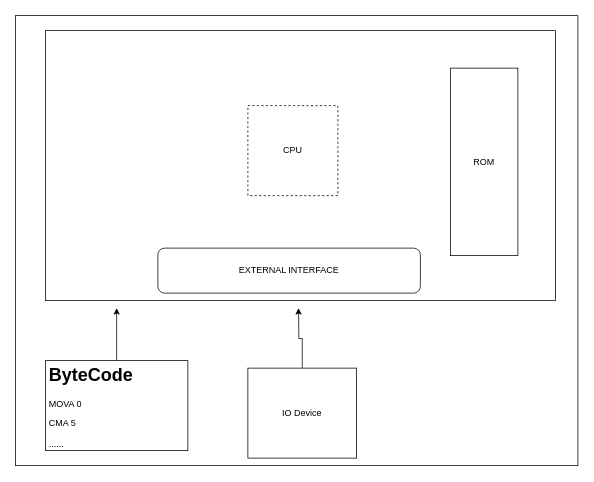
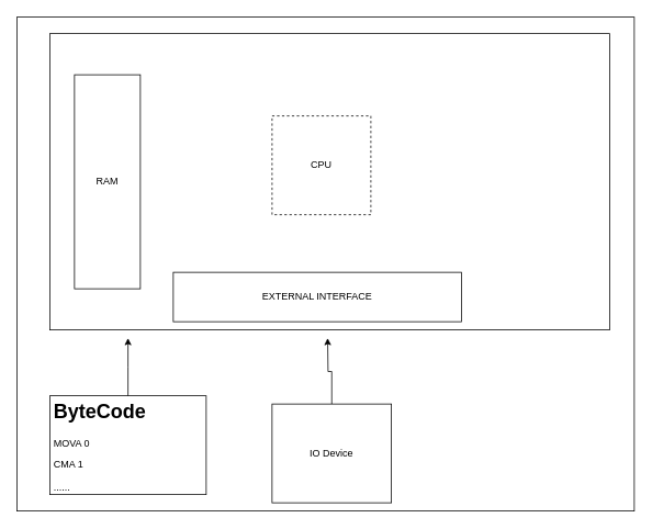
  <mxCell id="0" />
  <mxCell id="1" parent="0" />
  <mxCell id="2" value="" style="rounded=0;whiteSpace=wrap;html=1;" parent="1" vertex="1"><mxGeometry x="60" y="40" width="680" height="360" as="geometry" /></mxCell>
  <mxCell id="3" value="CPU" style="whiteSpace=wrap;html=1;aspect=fixed;dashed=1;" parent="1" vertex="1"><mxGeometry x="330" y="140" width="120" height="120" as="geometry" /></mxCell>
- <mxCell id="5" value="ROM" style="rounded=0;whiteSpace=wrap;html=1;" parent="1" vertex="1"><mxGeometry x="600" y="90" width="90" height="250" as="geometry" /></mxCell>
- <mxCell id="6" value="EXTERNAL INTERFACE" style="whiteSpace=wrap;html=1;rounded=1;" parent="1" vertex="1"><mxGeometry x="210" y="330" width="350" height="60" as="geometry" /></mxCell>
+ <mxCell id="4" value="RAM" style="rounded=0;whiteSpace=wrap;html=1;" parent="1" vertex="1"><mxGeometry x="90" y="90" width="80" height="260" as="geometry" /></mxCell>
+ <mxCell id="6" value="EXTERNAL INTERFACE" style="rounded=0;whiteSpace=wrap;html=1;" parent="1" vertex="1"><mxGeometry x="210" y="330" width="350" height="60" as="geometry" /></mxCell>
  <mxCell id="7" style="edgeStyle=orthogonalEdgeStyle;rounded=0;orthogonalLoop=1;jettySize=auto;html=1;" parent="1" source="8" edge="1"><mxGeometry relative="1" as="geometry"><mxPoint x="155" y="410" as="targetPoint" /></mxGeometry></mxCell>
- <mxCell id="8" value="&lt;h1&gt;ByteCode&lt;/h1&gt;&lt;p&gt;MOVA 0&lt;/p&gt;&lt;p&gt;CMA 5&lt;/p&gt;&lt;p&gt;......&lt;/p&gt;" style="text;html=1;fillColor=none;spacing=5;spacingTop=-20;whiteSpace=wrap;overflow=hidden;rounded=0;strokeColor=#000000;" parent="1" vertex="1"><mxGeometry x="60" y="480" width="190" height="120" as="geometry" /></mxCell>
+ <mxCell id="8" value="&lt;h1&gt;ByteCode&lt;/h1&gt;&lt;p&gt;MOVA 0&lt;/p&gt;&lt;p&gt;CMA 1&lt;/p&gt;&lt;p&gt;......&lt;/p&gt;" style="text;html=1;fillColor=none;spacing=5;spacingTop=-20;whiteSpace=wrap;overflow=hidden;rounded=0;strokeColor=#000000;" parent="1" vertex="1"><mxGeometry x="60" y="480" width="190" height="120" as="geometry" /></mxCell>
  <mxCell id="9" style="edgeStyle=orthogonalEdgeStyle;rounded=0;orthogonalLoop=1;jettySize=auto;html=1;" parent="1" source="10" edge="1"><mxGeometry relative="1" as="geometry"><mxPoint x="397.5" y="410" as="targetPoint" /></mxGeometry></mxCell>
  <mxCell id="10" value="IO Device" style="rounded=0;whiteSpace=wrap;html=1;" parent="1" vertex="1"><mxGeometry x="330" y="490" width="145" height="120" as="geometry" /></mxCell>
  <mxCell id="11" value="" style="rounded=0;whiteSpace=wrap;html=1;fillColor=none;" vertex="1" parent="1"><mxGeometry width="750" height="600" as="geometry" x="20" y="20" /></mxCell>
